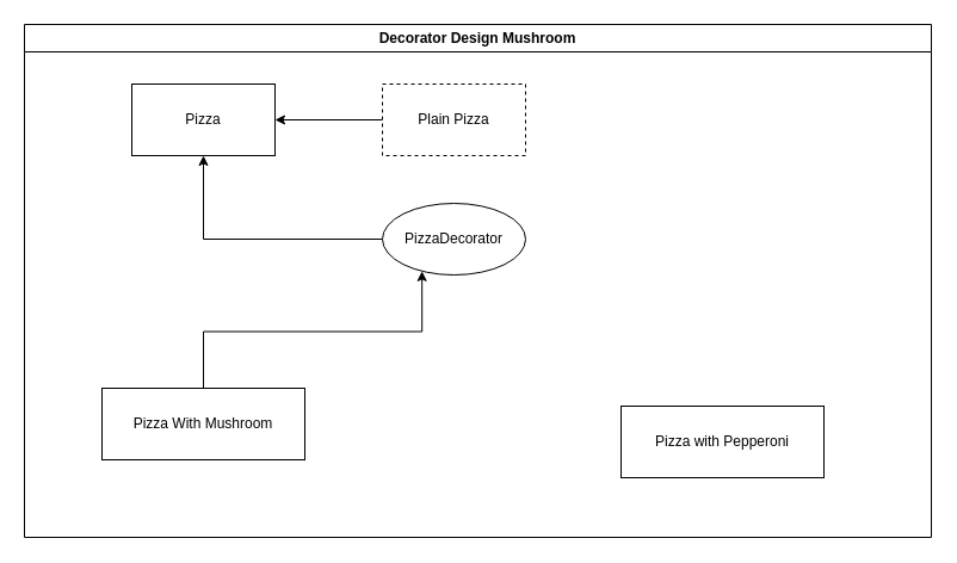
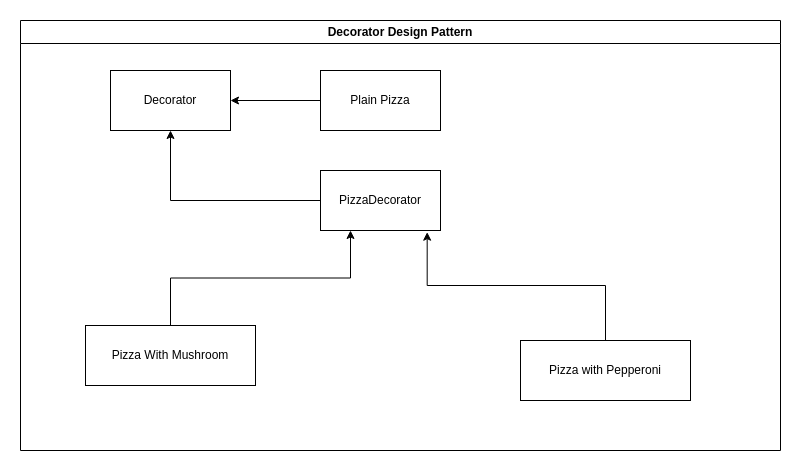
  <mxCell id="0" />
  <mxCell id="1" parent="0" />
- <mxCell id="2" value="Pizza" style="rounded=0;whiteSpace=wrap;html=1;" vertex="1" parent="1"><mxGeometry x="110" y="70" width="120" height="60" as="geometry" /></mxCell>
+ <mxCell id="2" value="Decorator" style="rounded=0;whiteSpace=wrap;html=1;" vertex="1" parent="1"><mxGeometry x="110" y="70" width="120" height="60" as="geometry" /></mxCell>
  <mxCell id="3" style="edgeStyle=orthogonalEdgeStyle;rounded=0;orthogonalLoop=1;jettySize=auto;html=1;exitX=0;exitY=0.5;exitDx=0;exitDy=0;entryX=1;entryY=0.5;entryDx=0;entryDy=0;" edge="1" parent="1" source="4" target="2"><mxGeometry relative="1" as="geometry" /></mxCell>
- <mxCell id="4" value="Plain Pizza" style="rounded=0;whiteSpace=wrap;html=1;dashed=1;" vertex="1" parent="1"><mxGeometry x="320" y="70" width="120" height="60" as="geometry" /></mxCell>
+ <mxCell id="4" value="Plain Pizza" style="rounded=0;whiteSpace=wrap;html=1;" vertex="1" parent="1"><mxGeometry x="320" y="70" width="120" height="60" as="geometry" /></mxCell>
  <mxCell id="5" style="edgeStyle=orthogonalEdgeStyle;rounded=0;orthogonalLoop=1;jettySize=auto;html=1;entryX=0.5;entryY=1;entryDx=0;entryDy=0;" edge="1" parent="1" source="11" target="2"><mxGeometry relative="1" as="geometry"><mxPoint x="380" y="140" as="targetPoint" /></mxGeometry></mxCell>
  <mxCell id="6" style="edgeStyle=orthogonalEdgeStyle;rounded=0;orthogonalLoop=1;jettySize=auto;html=1;exitX=0.5;exitY=0;exitDx=0;exitDy=0;entryX=0.25;entryY=1;entryDx=0;entryDy=0;" edge="1" parent="1" source="7" target="11"><mxGeometry relative="1" as="geometry" /></mxCell>
  <mxCell id="7" value="Pizza With Mushroom" style="rounded=0;whiteSpace=wrap;html=1;" vertex="1" parent="1"><mxGeometry x="85" y="325" width="170" height="60" as="geometry" /></mxCell>
  <mxCell id="8" value="Pizza with Pepperoni" style="rounded=0;whiteSpace=wrap;html=1;" vertex="1" parent="1"><mxGeometry x="520" y="340" width="170" height="60" as="geometry" /></mxCell>
- <mxCell id="10" value="Decorator Design Mushroom" style="swimlane;whiteSpace=wrap;html=1;" vertex="1" parent="1"><mxGeometry x="20" y="20" width="760" height="430" as="geometry" /></mxCell>
- <mxCell id="11" value="PizzaDecorator" style="ellipse;whiteSpace=wrap;html=1;" vertex="1" parent="10"><mxGeometry x="300" y="150" width="120" height="60" as="geometry" /></mxCell>
+ <mxCell id="9" style="edgeStyle=orthogonalEdgeStyle;rounded=0;orthogonalLoop=1;jettySize=auto;html=1;exitX=0.5;exitY=0;exitDx=0;exitDy=0;entryX=0.889;entryY=1.028;entryDx=0;entryDy=0;entryPerimeter=0;" edge="1" parent="1" source="8" target="11"><mxGeometry relative="1" as="geometry" /></mxCell>
+ <mxCell id="10" value="Decorator Design Pattern" style="swimlane;whiteSpace=wrap;html=1;" vertex="1" parent="1"><mxGeometry x="20" y="20" width="760" height="430" as="geometry" /></mxCell>
+ <mxCell id="11" value="PizzaDecorator" style="rounded=0;whiteSpace=wrap;html=1;" vertex="1" parent="10"><mxGeometry x="300" y="150" width="120" height="60" as="geometry" /></mxCell>
